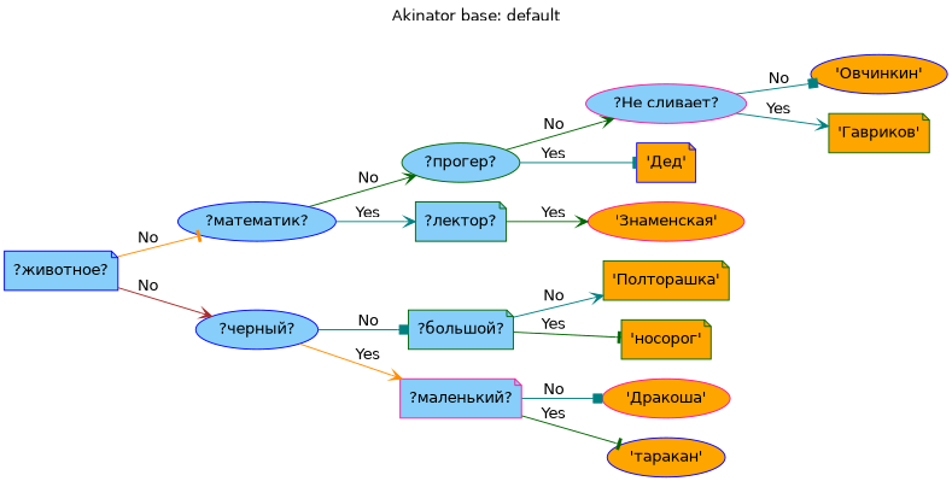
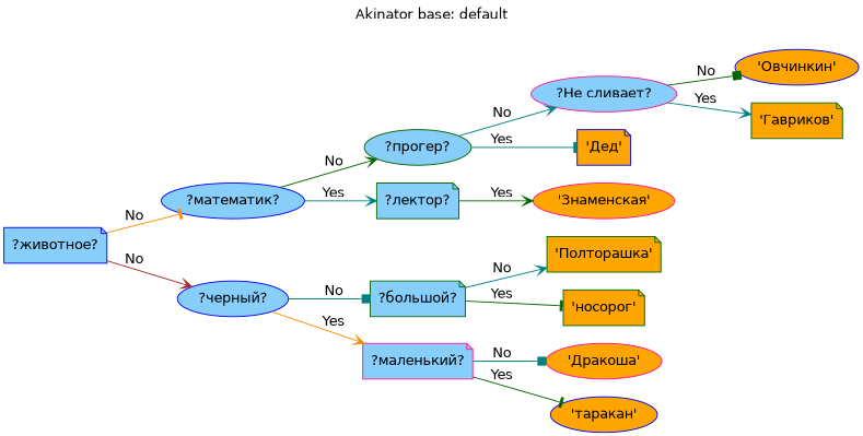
  digraph {
    fontname="DejaVu Sans"
    label="Akinator base: default"
    labelloc=t
    rankdir=LR
    node [color=blue fillcolor=lightskyblue fontname="DejaVu Sans" shape=note style=filled]
    edge [arrowhead=vee color=darkgreen fontname="DejaVu Sans"]
    "?животное?"
    "?математик?" [shape=ellipse]
    "?черный?" [shape=ellipse]
    "?прогер?" [color=darkgreen shape=ellipse]
    "?лектор?" [color=darkgreen]
    "?большой?" [color=darkgreen]
    "?маленький?" [color=deeppink]
    "?Не сливает?" [color=deeppink shape=ellipse]
    "'Дед'" [fillcolor=orange]
    "'Знаменская'" [color=deeppink fillcolor=orange shape=ellipse]
    "'Полторашка'" [color=darkgreen fillcolor=orange]
    "'носорог'" [color=darkgreen fillcolor=orange]
    "'Дракоша'" [color=deeppink fillcolor=orange shape=ellipse]
    "'таракан'" [fillcolor=orange shape=ellipse]
    "'Овчинкин'" [fillcolor=orange shape=ellipse]
    "'Гавриков'" [color=darkgreen fillcolor=orange]
    "?животное?" -> "?математик?" [arrowhead=tee color=darkorange label=No]
    "?животное?" -> "?черный?" [color=brown label=No]
    "?математик?" -> "?прогер?" [label=No]
    "?математик?" -> "?лектор?" [color=teal label=Yes]
    "?черный?" -> "?большой?" [arrowhead=box color=teal label=No]
    "?черный?" -> "?маленький?" [color=darkorange label=Yes]
-   "?прогер?" -> "?Не сливает?" [label=No]
+   "?прогер?" -> "?Не сливает?" [color=teal label=No]
    "?прогер?" -> "'Дед'" [arrowhead=tee color=teal label=Yes]
    "?лектор?" -> "'Знаменская'" [label=Yes]
    "?большой?" -> "'Полторашка'" [color=teal label=No]
    "?большой?" -> "'носорог'" [arrowhead=tee label=Yes]
    "?маленький?" -> "'Дракоша'" [arrowhead=box color=teal label=No]
    "?маленький?" -> "'таракан'" [arrowhead=tee label=Yes]
-   "?Не сливает?" -> "'Овчинкин'" [arrowhead=box color=teal label=No]
+   "?Не сливает?" -> "'Овчинкин'" [arrowhead=box label=No]
    "?Не сливает?" -> "'Гавриков'" [color=teal label=Yes]
  }
